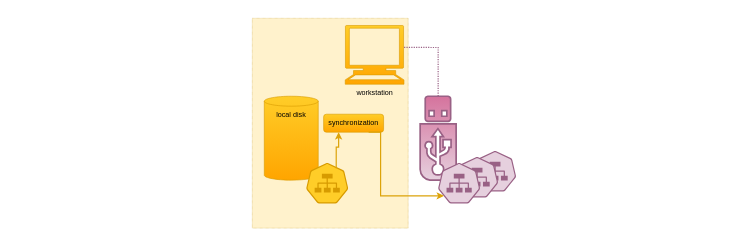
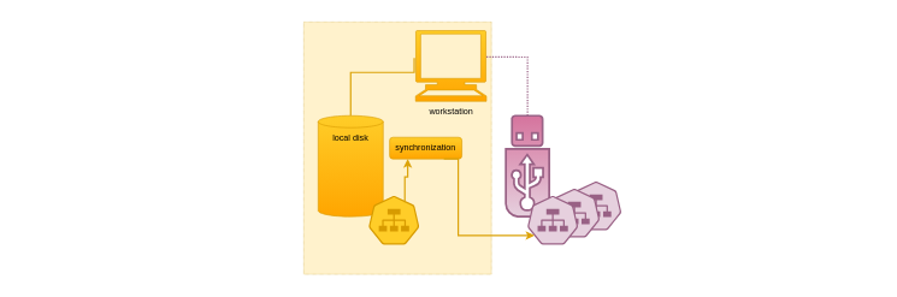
  <mxCell id="0" />
  <mxCell id="1" parent="0" />
  <mxCell id="2" value="" style="rounded=0;whiteSpace=wrap;html=1;fillColor=none;strokeColor=none;" vertex="1" parent="1"><mxGeometry x="20" y="20" width="1200" height="370" as="geometry" /></mxCell>
  <mxCell id="3" value="" style="rounded=0;whiteSpace=wrap;html=1;dashed=1;dashPattern=1 1;fillColor=#fff2cc;strokeColor=#d6b656;" vertex="1" parent="1"><mxGeometry x="420" y="30" width="260" height="350" as="geometry" /></mxCell>
  <mxCell id="4" value="local disk" style="shape=cylinder3;whiteSpace=wrap;html=1;boundedLbl=1;backgroundOutline=1;size=8.31;fillColor=#ffcd28;strokeColor=#d79b00;verticalAlign=top;gradientColor=#ffa500;" vertex="1" parent="1"><mxGeometry x="440" y="160" width="90" height="140" as="geometry" /></mxCell>
  <mxCell id="5" value="workstation" style="shape=mxgraph.signs.tech.computer;html=1;pointerEvents=1;fillColor=#ffcd28;strokeColor=#d79b00;verticalLabelPosition=bottom;verticalAlign=top;align=center;sketch=0;gradientColor=#ffa500;" vertex="1" parent="1"><mxGeometry x="575" y="42" width="98" height="98" as="geometry" /></mxCell>
  <mxCell id="6" value="" style="verticalAlign=top;verticalLabelPosition=bottom;labelPosition=center;align=center;html=1;outlineConnect=0;fillColor=#e6d0de;strokeColor=#996185;gradientDirection=north;strokeWidth=2;shape=mxgraph.networks.usb_stick;gradientColor=#d5739d;" vertex="1" parent="1"><mxGeometry x="700" y="160" width="60" height="140" as="geometry" /></mxCell>
  <mxCell id="7" value="" style="sketch=0;html=1;dashed=0;whitespace=wrap;fillColor=#ffcd28;strokeColor=#d79b00;points=[[0.005,0.63,0],[0.1,0.2,0],[0.9,0.2,0],[0.5,0,0],[0.995,0.63,0],[0.72,0.99,0],[0.5,1,0],[0.28,0.99,0]];verticalLabelPosition=bottom;align=center;verticalAlign=top;shape=mxgraph.kubernetes.icon;prIcon=svc;gradientColor=#ffa500;" vertex="1" parent="1"><mxGeometry x="510" y="270" width="70" height="70" as="geometry" /></mxCell>
  <mxCell id="8" value="" style="sketch=0;html=1;dashed=0;whitespace=wrap;fillColor=#e6d0de;strokeColor=#996185;points=[[0.005,0.63,0],[0.1,0.2,0],[0.9,0.2,0],[0.5,0,0],[0.995,0.63,0],[0.72,0.99,0],[0.5,1,0],[0.28,0.99,0]];verticalLabelPosition=bottom;align=center;verticalAlign=top;shape=mxgraph.kubernetes.icon;prIcon=svc;gradientColor=#d5739d;" vertex="1" parent="1"><mxGeometry x="790" y="250" width="70" height="70" as="geometry" /></mxCell>
+ <mxCell id="9" value="" style="endArrow=none;html=1;rounded=0;entryX=-0.02;entryY=0.388;entryDx=0;entryDy=0;entryPerimeter=0;exitX=0.5;exitY=0;exitDx=0;exitDy=0;exitPerimeter=0;edgeStyle=orthogonalEdgeStyle;strokeWidth=2;strokeColor=#dca30a;" edge="1" parent="1" source="4" target="5"><mxGeometry width="50" height="50" relative="1" as="geometry"><mxPoint x="700" y="230" as="sourcePoint" /><mxPoint x="750" y="180" as="targetPoint" /><Array as="points"><mxPoint x="485" y="100" /></Array></mxGeometry></mxCell>
  <mxCell id="10" value="" style="endArrow=none;html=1;rounded=0;exitX=1.002;exitY=0.374;exitDx=0;exitDy=0;exitPerimeter=0;entryX=0.5;entryY=0;entryDx=0;entryDy=0;entryPerimeter=0;edgeStyle=orthogonalEdgeStyle;strokeWidth=2;strokeColor=#996185;dashed=1;dashPattern=1 1;" edge="1" parent="1" source="5" target="6"><mxGeometry width="50" height="50" relative="1" as="geometry"><mxPoint x="640" y="210" as="sourcePoint" /><mxPoint x="690" y="160" as="targetPoint" /></mxGeometry></mxCell>
  <mxCell id="11" value="" style="sketch=0;html=1;dashed=0;whitespace=wrap;fillColor=#e6d0de;strokeColor=#996185;points=[[0.005,0.63,0],[0.1,0.2,0],[0.9,0.2,0],[0.5,0,0],[0.995,0.63,0],[0.72,0.99,0],[0.5,1,0],[0.28,0.99,0]];verticalLabelPosition=bottom;align=center;verticalAlign=top;shape=mxgraph.kubernetes.icon;prIcon=svc;gradientColor=#d5739d;" vertex="1" parent="1"><mxGeometry x="760" y="260" width="70" height="70" as="geometry" /></mxCell>
  <mxCell id="12" value="" style="sketch=0;html=1;dashed=0;whitespace=wrap;fillColor=#e6d0de;strokeColor=#996185;points=[[0.005,0.63,0],[0.1,0.2,0],[0.9,0.2,0],[0.5,0,0],[0.995,0.63,0],[0.72,0.99,0],[0.5,1,0],[0.28,0.99,0]];verticalLabelPosition=bottom;align=center;verticalAlign=top;shape=mxgraph.kubernetes.icon;prIcon=svc;gradientColor=#d5739d;" vertex="1" parent="1"><mxGeometry x="730" y="270" width="70" height="70" as="geometry" /></mxCell>
  <mxCell id="13" value="synchronization" style="rounded=1;whiteSpace=wrap;html=1;fillColor=#ffcd28;gradientColor=#ffa500;strokeColor=#d79b00;" vertex="1" parent="1"><mxGeometry x="539" y="190" width="100" height="30" as="geometry" /></mxCell>
  <mxCell id="14" value="" style="endArrow=classic;html=1;rounded=0;exitX=0.714;exitY=0.143;exitDx=0;exitDy=0;exitPerimeter=0;entryX=0.25;entryY=1;entryDx=0;entryDy=0;strokeColor=#dca30a;strokeWidth=2;endFill=1;edgeStyle=orthogonalEdgeStyle;" edge="1" parent="1" source="7" target="13"><mxGeometry width="50" height="50" relative="1" as="geometry"><mxPoint x="640" y="210" as="sourcePoint" /><mxPoint x="690" y="160" as="targetPoint" /></mxGeometry></mxCell>
  <mxCell id="15" value="" style="endArrow=classic;html=1;rounded=0;exitX=0.75;exitY=1;exitDx=0;exitDy=0;entryX=0.137;entryY=0.803;entryDx=0;entryDy=0;entryPerimeter=0;strokeColor=#dca30a;strokeWidth=2;endFill=1;edgeStyle=orthogonalEdgeStyle;" edge="1" parent="1" source="13" target="12"><mxGeometry width="50" height="50" relative="1" as="geometry"><mxPoint x="640" y="210" as="sourcePoint" /><mxPoint x="690" y="160" as="targetPoint" /><Array as="points"><mxPoint x="634" y="326" /></Array></mxGeometry></mxCell>
